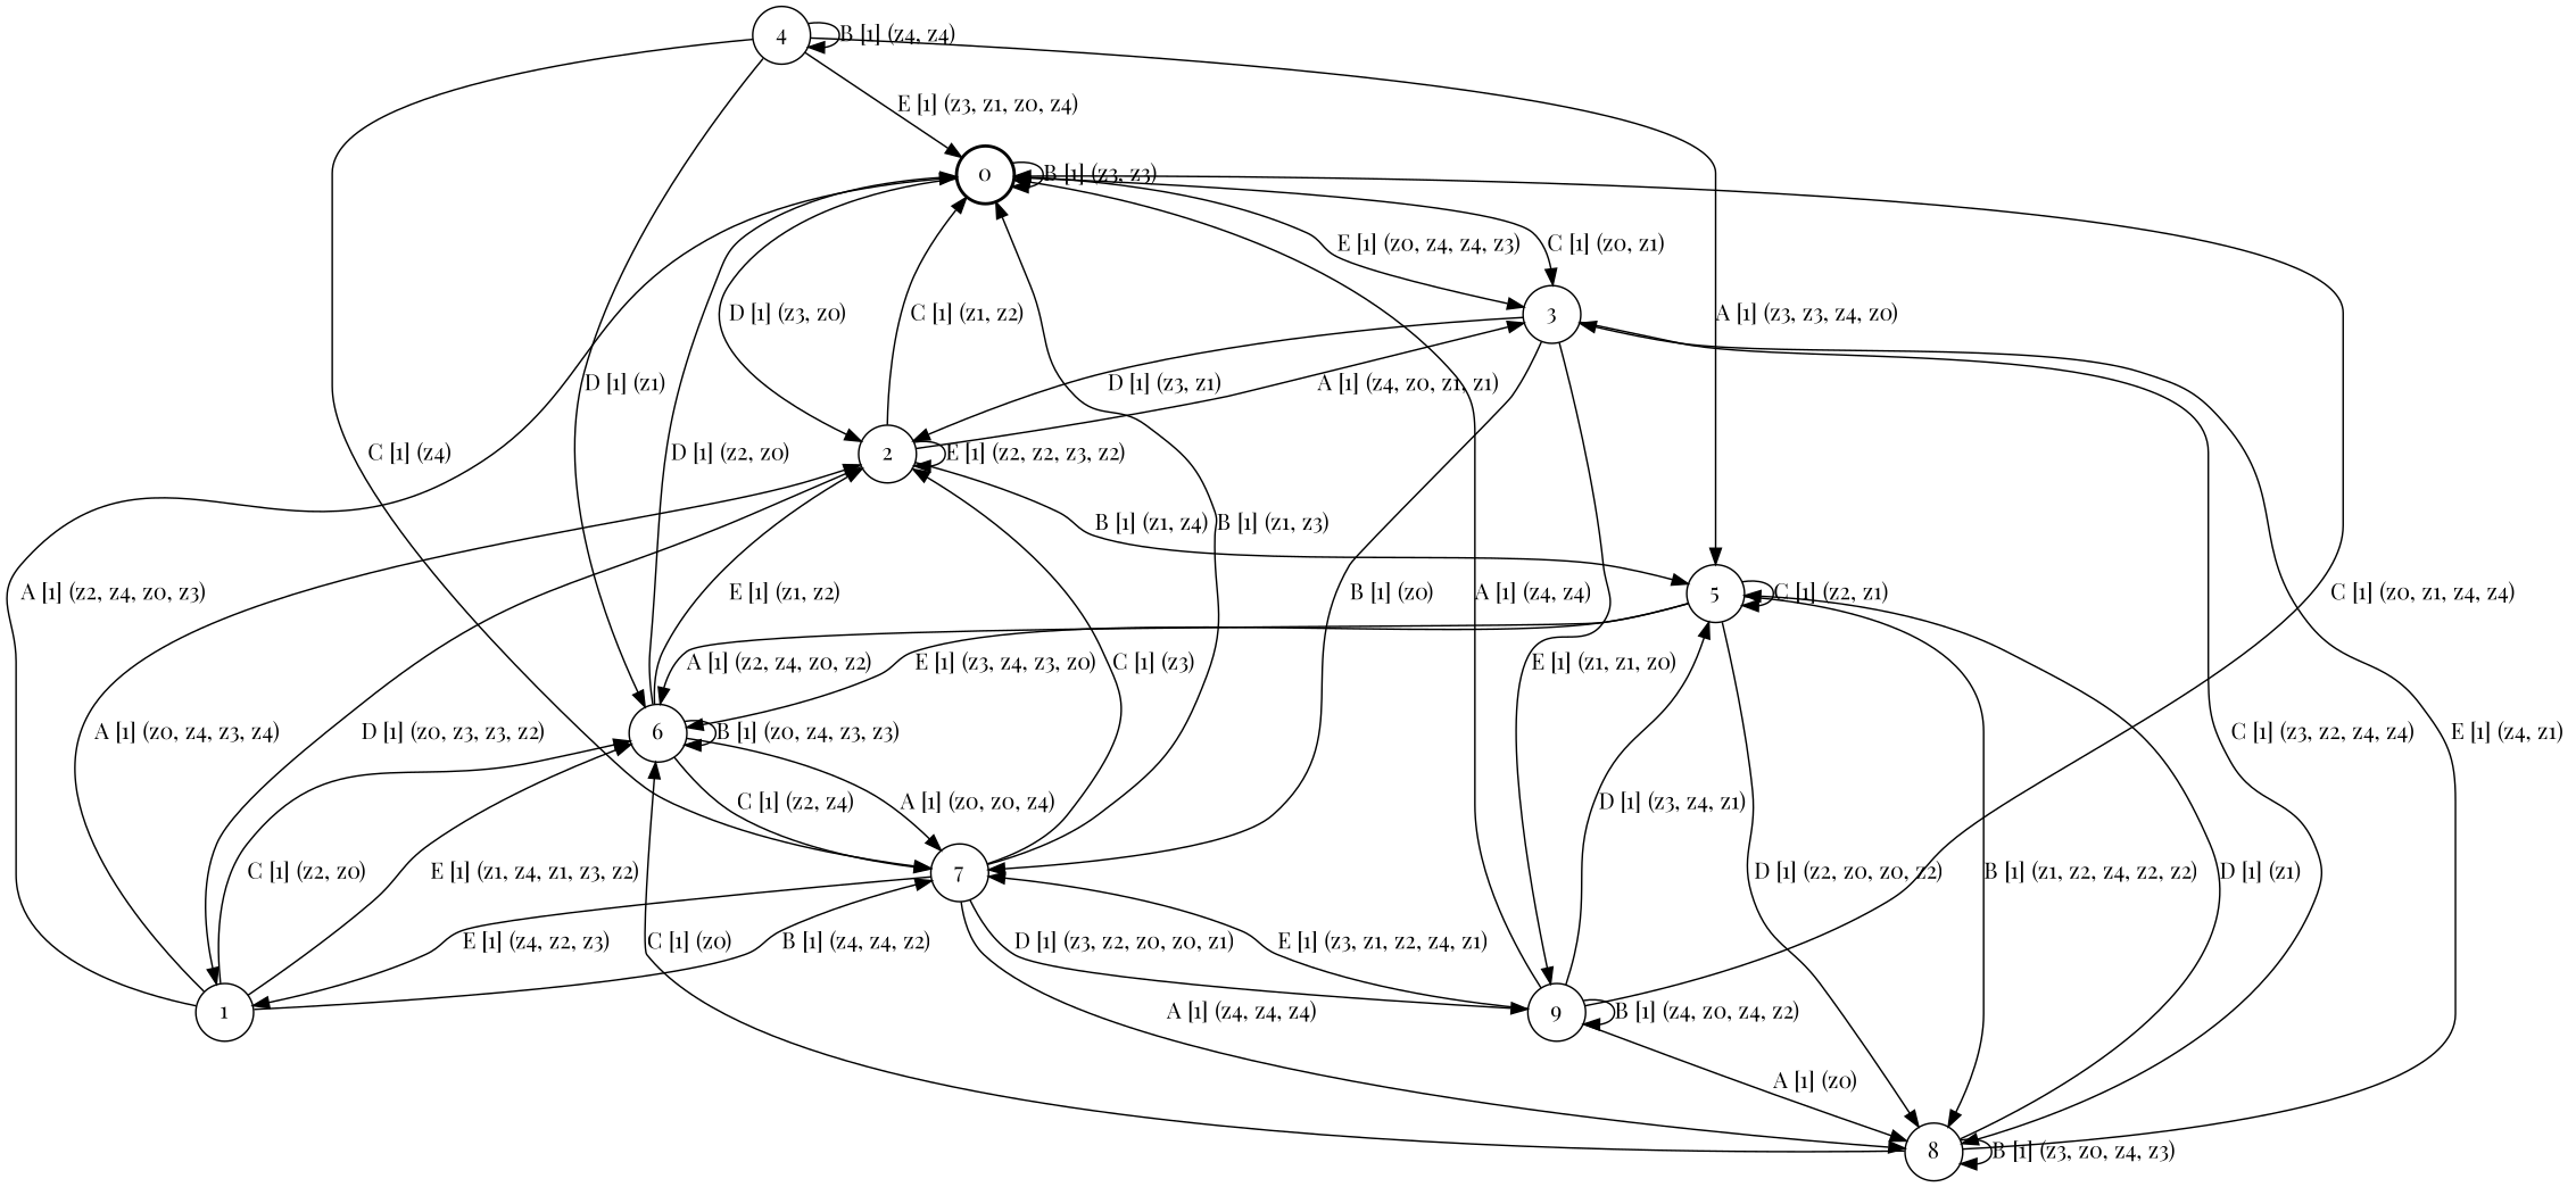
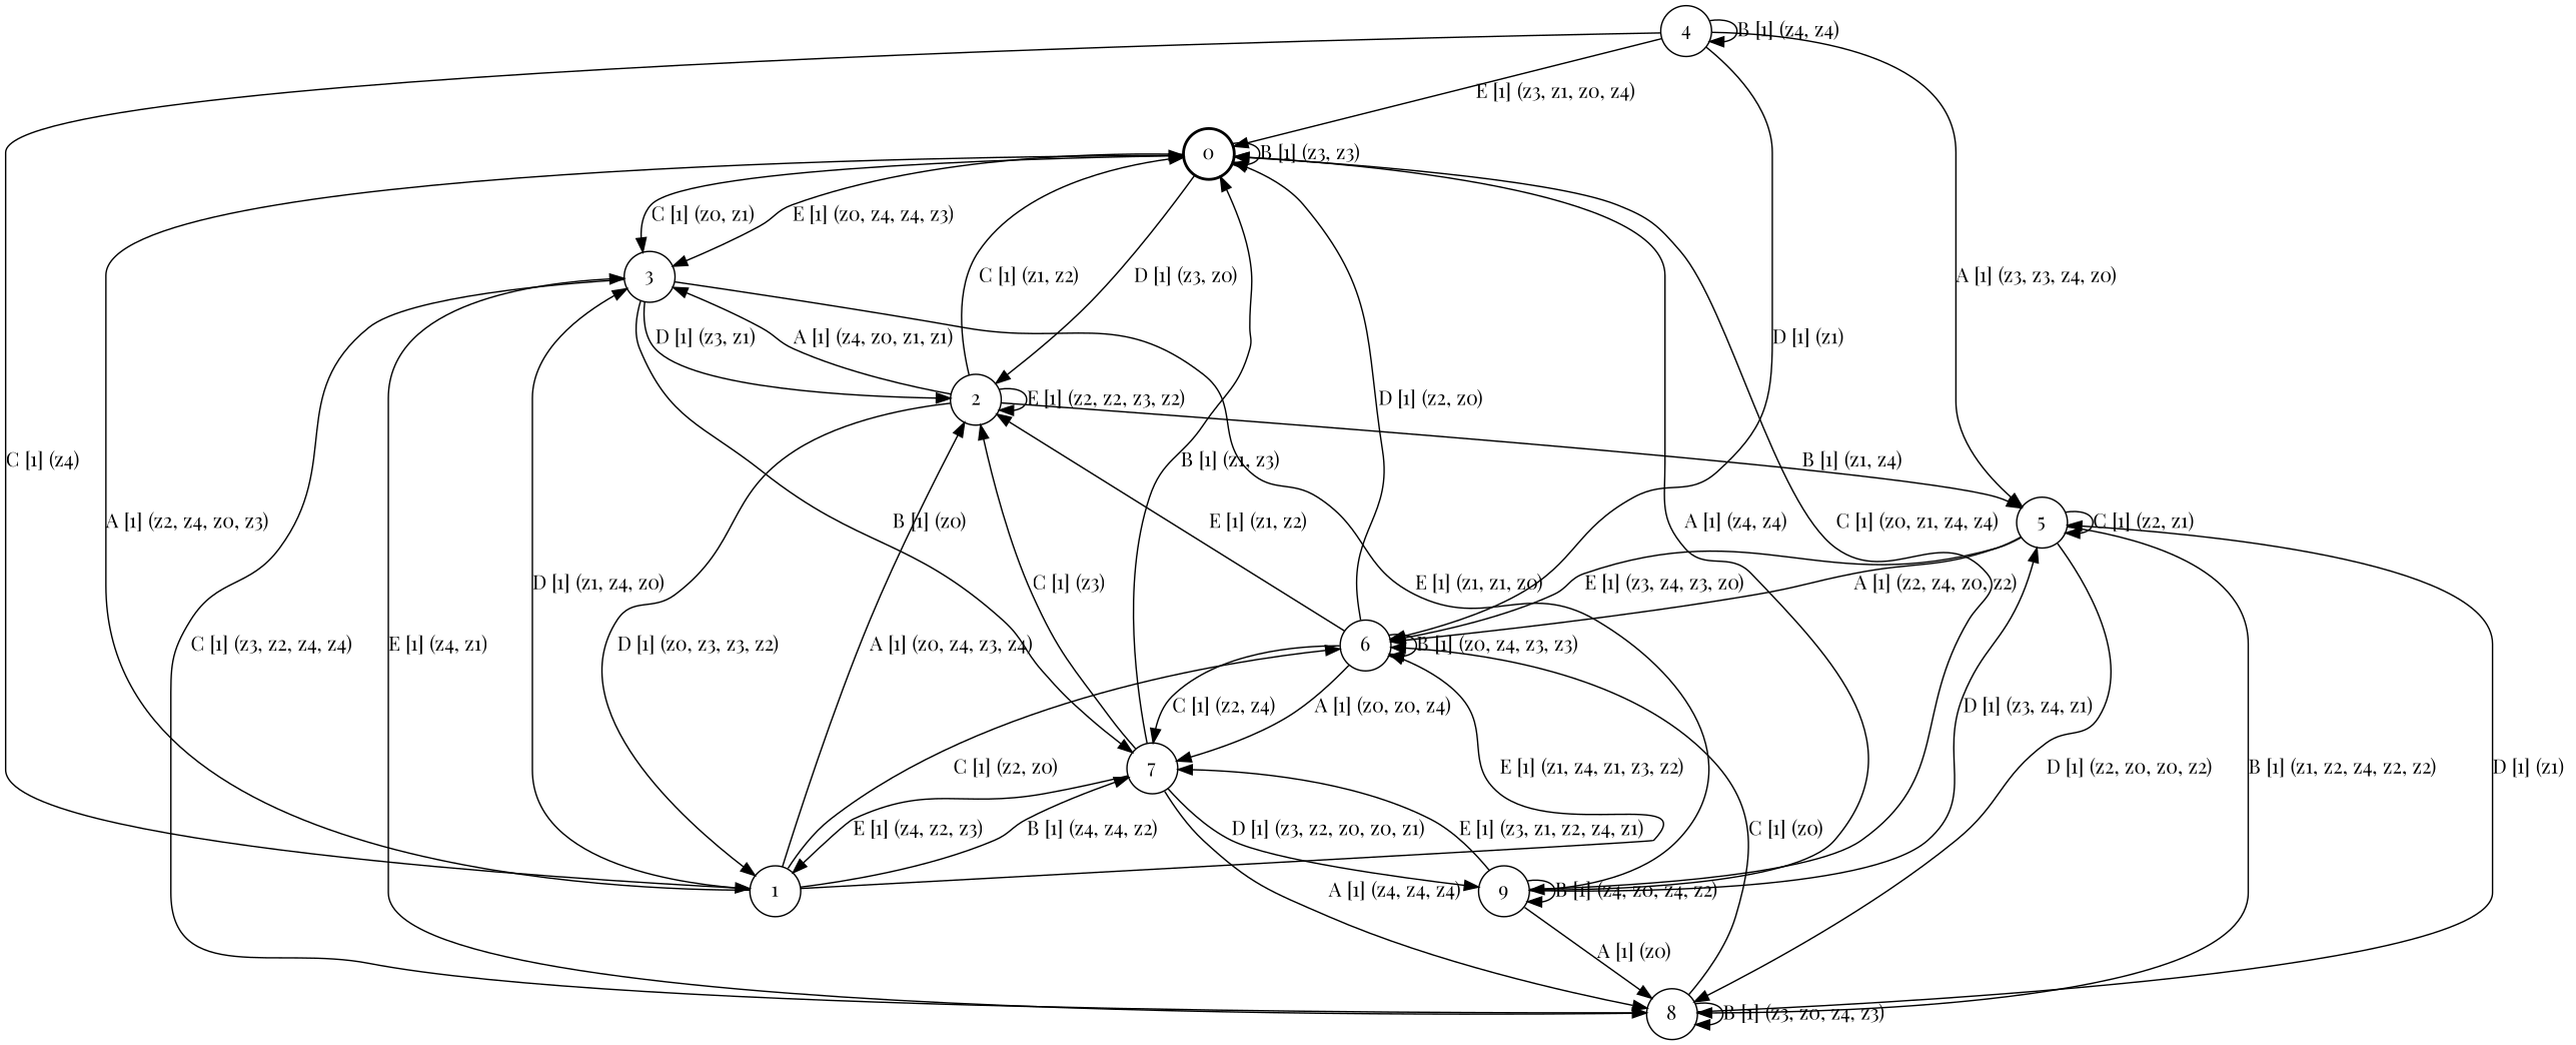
  digraph {
    fontname="Playfair Display"
    node [fontname="Playfair Display" shape=circle]
    edge [fontname="Playfair Display"]
    0 [style=bold]
    3
    2
    1
    7
    6
    8
    9
    5
    4
    0 -> 0 [label="B [1] (z3, z3) "]
    0 -> 3 [label="C [1] (z0, z1) "]
    0 -> 3 [label="E [1] (z0, z4, z4, z3) "]
    0 -> 2 [label="D [1] (z3, z0) "]
    3 -> 2 [label="D [1] (z3, z1) "]
    3 -> 7 [label="B [1] (z0) "]
    3 -> 8 [label="C [1] (z3, z2, z4, z4) "]
    3 -> 9 [label="E [1] (z1, z1, z0) "]
    2 -> 0 [label="C [1] (z1, z2) "]
    2 -> 3 [label="A [1] (z4, z0, z1, z1) "]
    2 -> 2 [label="E [1] (z2, z2, z3, z2) "]
    2 -> 1 [label="D [1] (z0, z3, z3, z2) "]
    2 -> 5 [label="B [1] (z1, z4) "]
    1 -> 0 [label="A [1] (z2, z4, z0, z3) "]
+   1 -> 3 [label="D [1] (z1, z4, z0) "]
    1 -> 2 [label="A [1] (z0, z4, z3, z4) "]
    1 -> 7 [label="B [1] (z4, z4, z2) "]
    1 -> 6 [label="C [1] (z2, z0) "]
    1 -> 6 [label="E [1] (z1, z4, z1, z3, z2) "]
    7 -> 0 [label="B [1] (z1, z3) "]
    7 -> 2 [label="C [1] (z3) "]
    7 -> 1 [label="E [1] (z4, z2, z3) "]
    7 -> 8 [label="A [1] (z4, z4, z4) "]
    7 -> 9 [label="D [1] (z3, z2, z0, z0, z1) "]
    6 -> 0 [label="D [1] (z2, z0) "]
    6 -> 2 [label="E [1] (z1, z2) "]
    6 -> 7 [label="A [1] (z0, z0, z4) "]
    6 -> 7 [label="C [1] (z2, z4) "]
    6 -> 6 [label="B [1] (z0, z4, z3, z3) "]
    8 -> 3 [label="E [1] (z4, z1) "]
    8 -> 6 [label="C [1] (z0) "]
    8 -> 8 [label="B [1] (z3, z0, z4, z3) "]
    8 -> 5 [label="D [1] (z1) "]
    9 -> 0 [label="A [1] (z4, z4) "]
    9 -> 0 [label="C [1] (z0, z1, z4, z4) "]
    9 -> 7 [label="E [1] (z3, z1, z2, z4, z1) "]
    9 -> 8 [label="A [1] (z0) "]
    9 -> 9 [label="B [1] (z4, z0, z4, z2) "]
    9 -> 5 [label="D [1] (z3, z4, z1) "]
    5 -> 6 [label="A [1] (z2, z4, z0, z2) "]
    5 -> 6 [label="E [1] (z3, z4, z3, z0) "]
    5 -> 8 [label="B [1] (z1, z2, z4, z2, z2) "]
    5 -> 8 [label="D [1] (z2, z0, z0, z2) "]
    5 -> 5 [label="C [1] (z2, z1) "]
    4 -> 0 [label="E [1] (z3, z1, z0, z4) "]
-   4 -> 7 [label="C [1] (z4) "]
+   4 -> 1 [label="C [1] (z4) "]
    4 -> 6 [label="D [1] (z1) "]
    4 -> 5 [label="A [1] (z3, z3, z4, z0) "]
    4 -> 4 [label="B [1] (z4, z4) "]
  }
